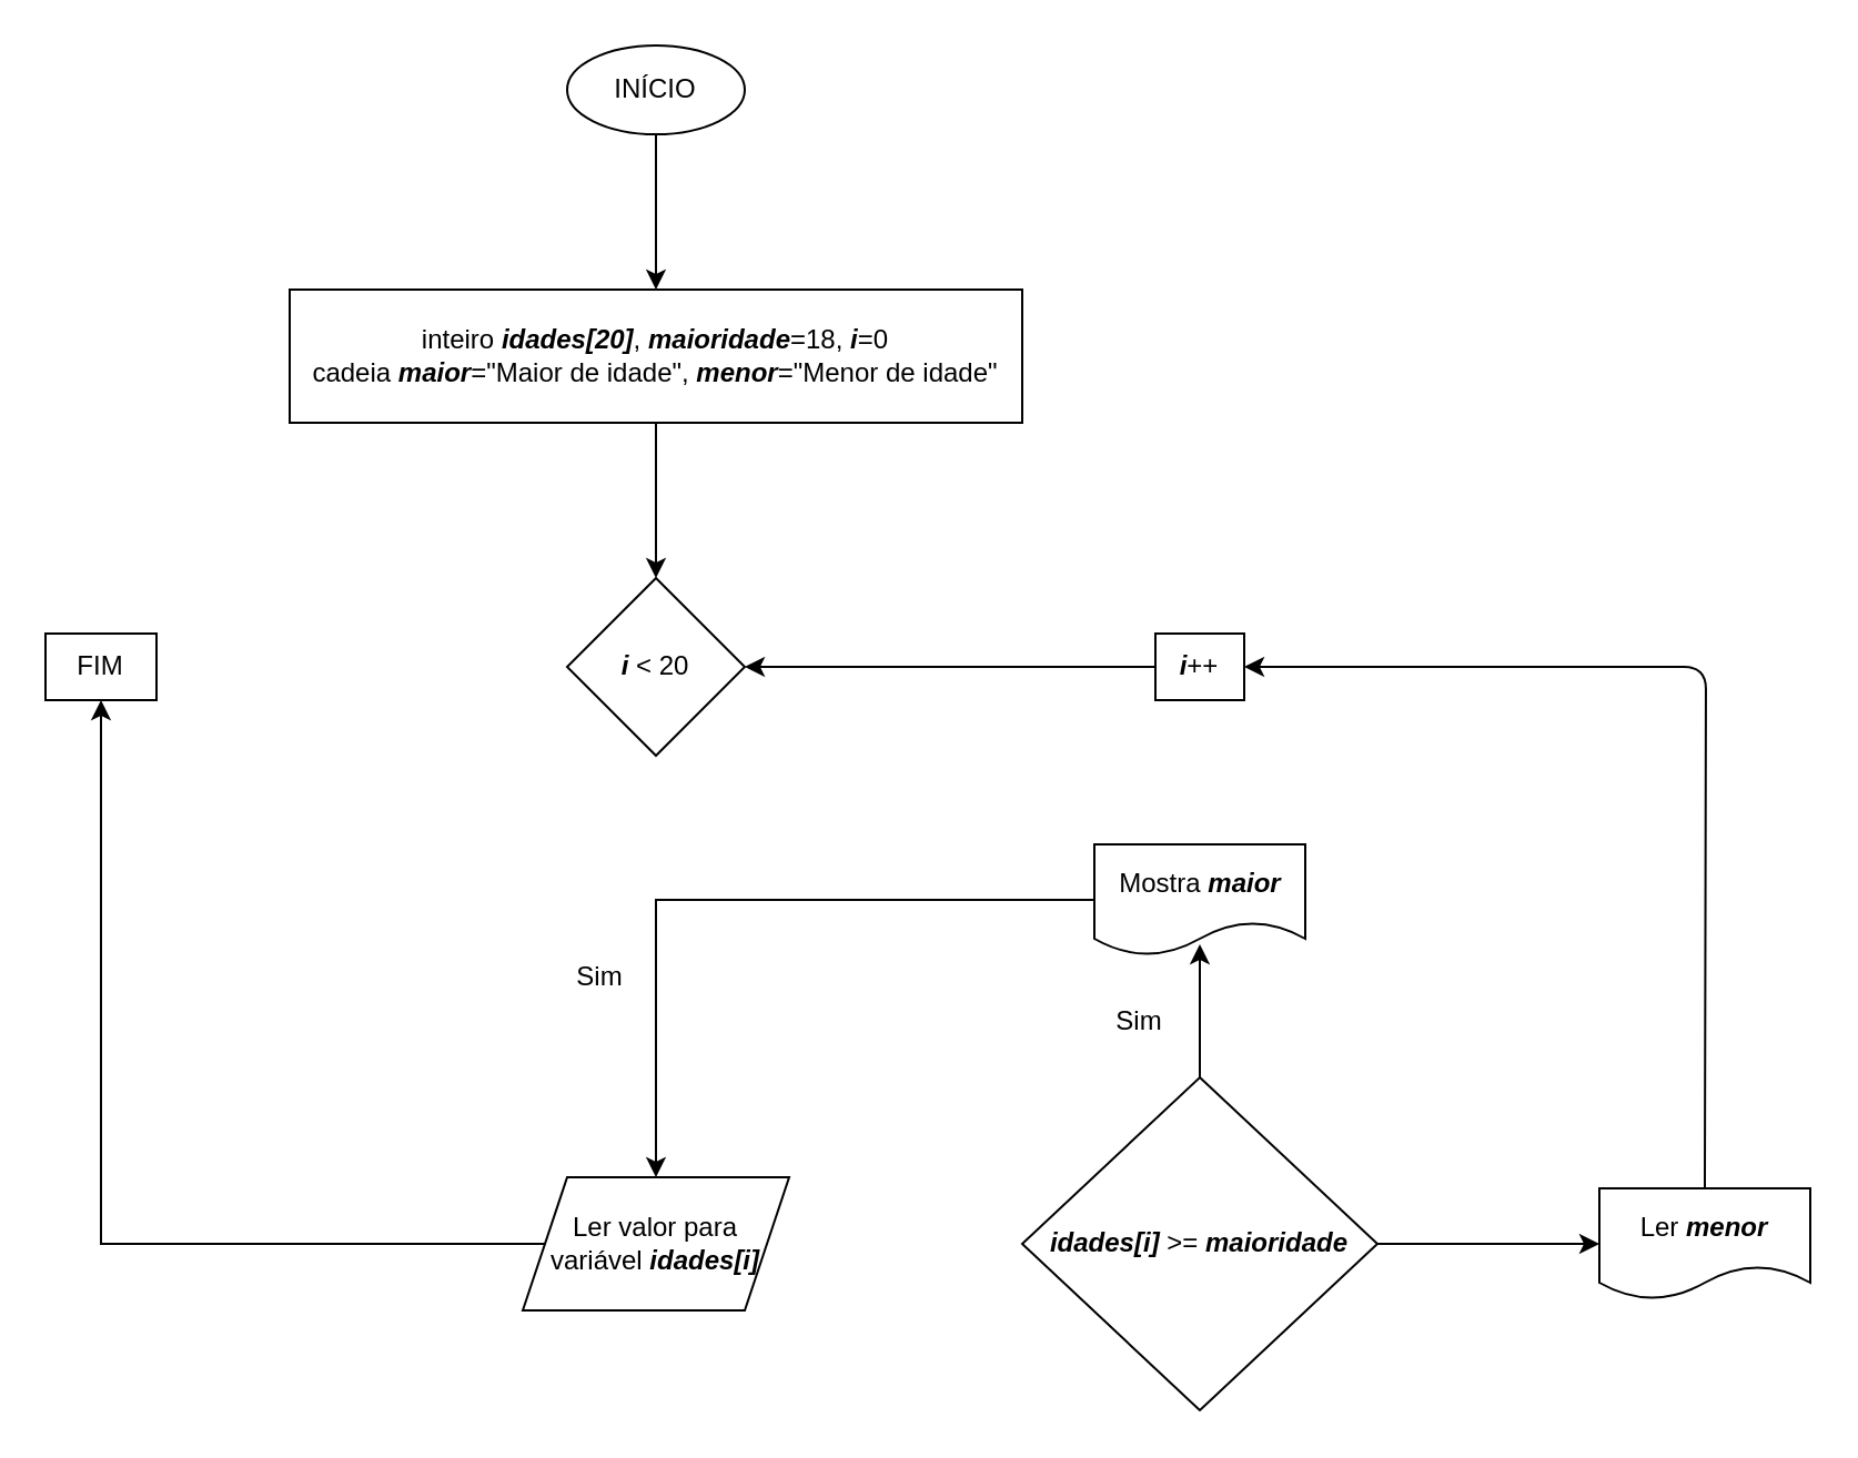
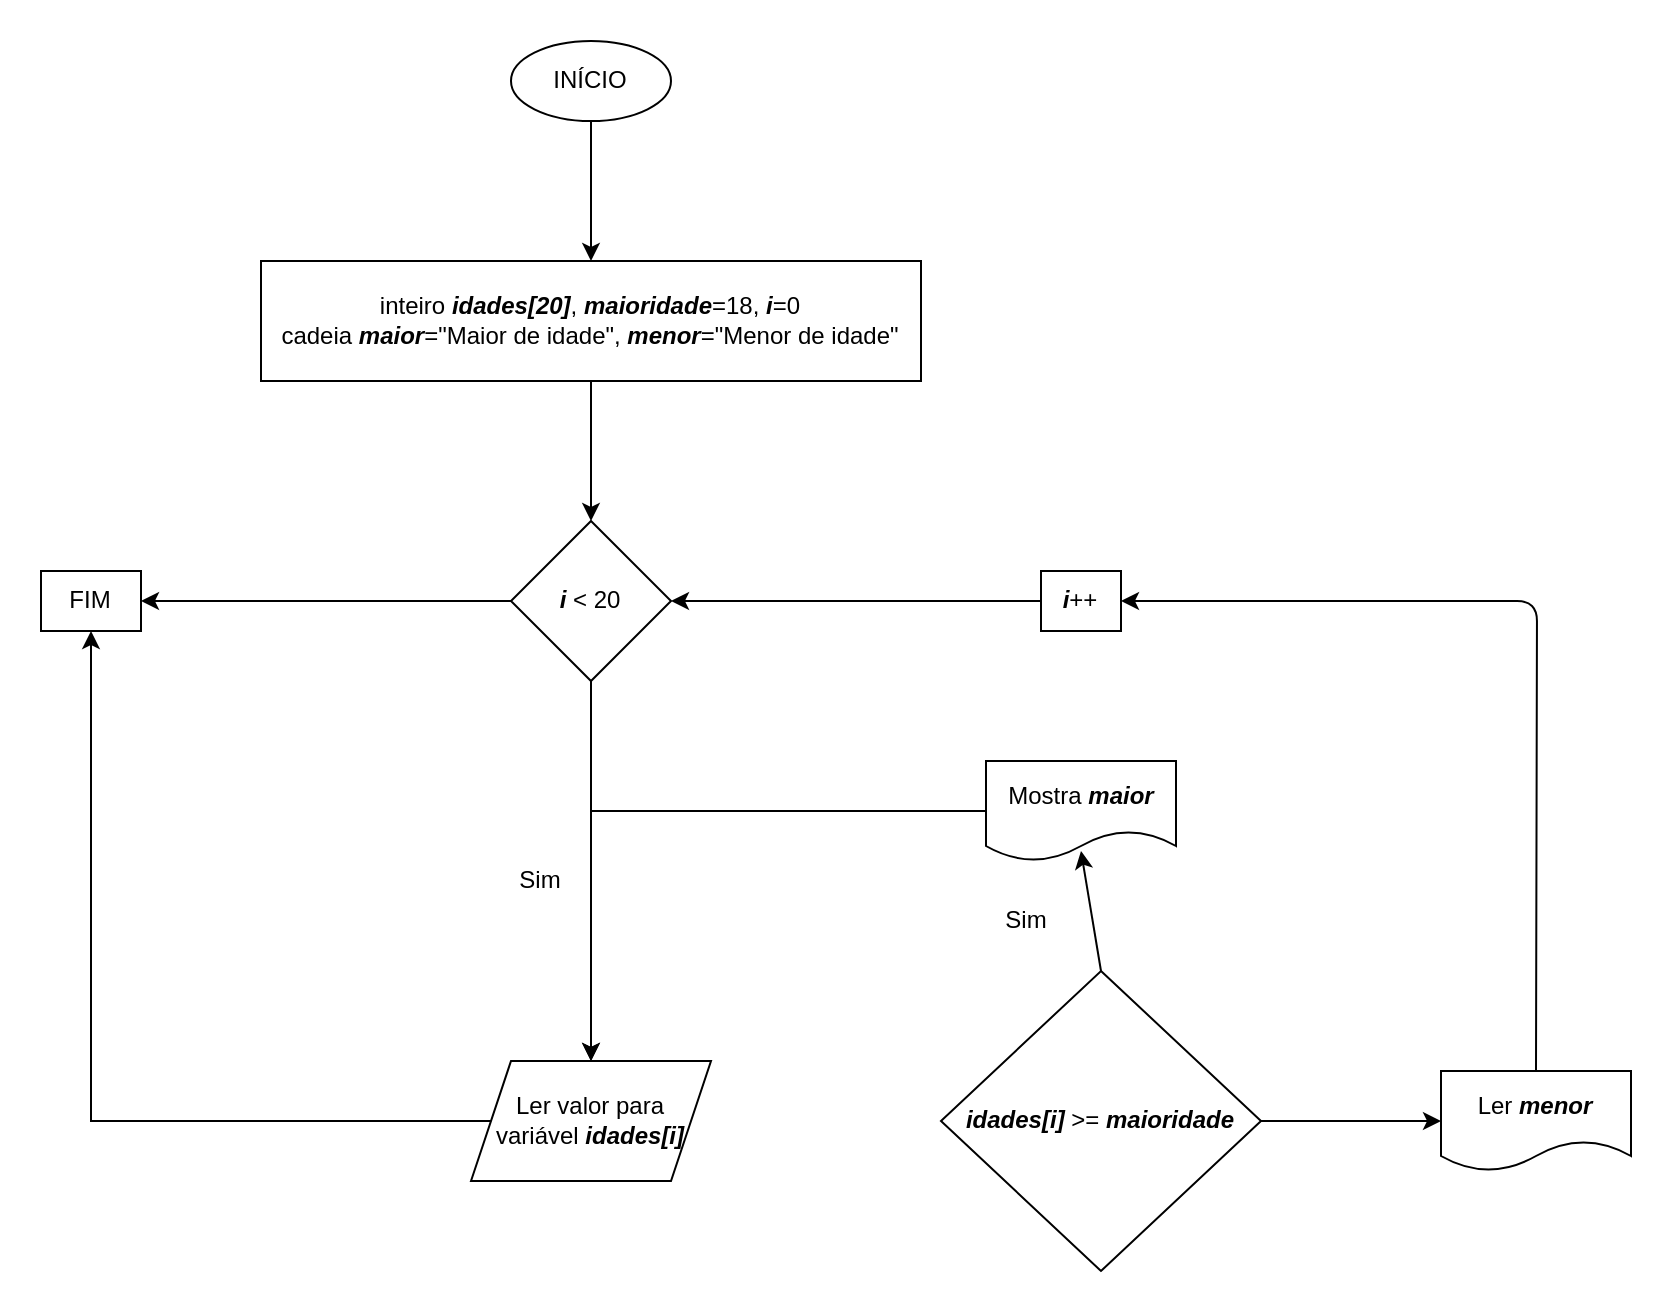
  <mxCell id="0" />
  <mxCell id="1" parent="0" />
  <mxCell id="2" value="" style="edgeStyle=orthogonalEdgeStyle;rounded=0;orthogonalLoop=1;jettySize=auto;html=1;" edge="1" parent="1" source="3" target="5"><mxGeometry relative="1" as="geometry" /></mxCell>
  <mxCell id="3" value="INÍCIO" style="ellipse;whiteSpace=wrap;html=1;" vertex="1" parent="1"><mxGeometry x="255" y="20" width="80" height="40" as="geometry" /></mxCell>
  <mxCell id="4" value="" style="edgeStyle=orthogonalEdgeStyle;rounded=0;orthogonalLoop=1;jettySize=auto;html=1;" edge="1" parent="1" source="5" target="7"><mxGeometry relative="1" as="geometry" /></mxCell>
  <mxCell id="5" value="inteiro &lt;b&gt;&lt;i&gt;idades[20]&lt;/i&gt;&lt;/b&gt;, &lt;i&gt;&lt;b&gt;maioridade&lt;/b&gt;&lt;/i&gt;=18, &lt;b&gt;&lt;i&gt;i&lt;/i&gt;&lt;/b&gt;=0&lt;br&gt;cadeia &lt;b&gt;&lt;i&gt;maior&lt;/i&gt;&lt;/b&gt;=&quot;Maior de idade&quot;, &lt;b&gt;&lt;i&gt;menor&lt;/i&gt;&lt;/b&gt;=&quot;Menor de idade&quot;" style="rounded=0;whiteSpace=wrap;html=1;" vertex="1" parent="1"><mxGeometry x="130" y="130" width="330" height="60" as="geometry" /></mxCell>
+ <mxCell id="6" value="" style="edgeStyle=orthogonalEdgeStyle;rounded=0;orthogonalLoop=1;jettySize=auto;html=1;" edge="1" parent="1" source="7" target="9"><mxGeometry relative="1" as="geometry" /></mxCell>
  <mxCell id="7" value="&lt;b&gt;&lt;i&gt;i&lt;/i&gt;&lt;/b&gt; &amp;lt; 20" style="rhombus;whiteSpace=wrap;html=1;" vertex="1" parent="1"><mxGeometry x="255" y="260" width="80" height="80" as="geometry" /></mxCell>
  <mxCell id="8" value="" style="edgeStyle=orthogonalEdgeStyle;rounded=0;orthogonalLoop=1;jettySize=auto;html=1;" edge="1" parent="1" source="9" target="21"><mxGeometry relative="1" as="geometry" /></mxCell>
  <mxCell id="9" value="Ler valor para variável &lt;b&gt;&lt;i&gt;idades[i]&lt;/i&gt;&lt;/b&gt;" style="shape=parallelogram;perimeter=parallelogramPerimeter;whiteSpace=wrap;html=1;fixedSize=1;" vertex="1" parent="1"><mxGeometry x="235" y="530" width="120" height="60" as="geometry" /></mxCell>
  <mxCell id="10" value="" style="edgeStyle=orthogonalEdgeStyle;rounded=0;orthogonalLoop=1;jettySize=auto;html=1;" edge="1" parent="1" source="11" target="15"><mxGeometry relative="1" as="geometry" /></mxCell>
- <mxCell id="11" value="&lt;b&gt;&lt;i&gt;idades[i]&lt;/i&gt;&lt;/b&gt; &amp;gt;= &lt;b&gt;&lt;i&gt;maioridade&lt;/i&gt;&lt;/b&gt;" style="rhombus;whiteSpace=wrap;html=1;" vertex="1" parent="1"><mxGeometry x="460" y="485" width="160" height="150" as="geometry" /></mxCell>
+ <mxCell id="11" value="&lt;b&gt;&lt;i&gt;idades[i]&lt;/i&gt;&lt;/b&gt; &amp;gt;= &lt;b&gt;&lt;i&gt;maioridade&lt;/i&gt;&lt;/b&gt;" style="rhombus;whiteSpace=wrap;html=1;" vertex="1" parent="1"><mxGeometry x="470" y="485" width="160" height="150" as="geometry" /></mxCell>
  <mxCell id="12" value="&lt;b&gt;&lt;i&gt;i&lt;/i&gt;&lt;/b&gt;++" style="rounded=0;whiteSpace=wrap;html=1;" vertex="1" parent="1"><mxGeometry x="520" y="285" width="40" height="30" as="geometry" /></mxCell>
  <mxCell id="13" value="" style="edgeStyle=orthogonalEdgeStyle;rounded=0;orthogonalLoop=1;jettySize=auto;html=1;" edge="1" parent="1" source="14" target="9"><mxGeometry relative="1" as="geometry" /></mxCell>
  <mxCell id="14" value="Mostra &lt;b&gt;&lt;i&gt;maior&lt;/i&gt;&lt;/b&gt;" style="shape=document;whiteSpace=wrap;html=1;boundedLbl=1;" vertex="1" parent="1"><mxGeometry x="492.5" y="380" width="95" height="50" as="geometry" /></mxCell>
  <mxCell id="15" value="Ler &lt;b&gt;&lt;i&gt;menor&lt;/i&gt;&lt;/b&gt;" style="shape=document;whiteSpace=wrap;html=1;boundedLbl=1;" vertex="1" parent="1"><mxGeometry x="720" y="535" width="95" height="50" as="geometry" /></mxCell>
  <mxCell id="16" value="" style="endArrow=classic;html=1;exitX=0.5;exitY=0;exitDx=0;exitDy=0;entryX=0.5;entryY=0.9;entryDx=0;entryDy=0;entryPerimeter=0;" edge="1" parent="1" source="11" target="14"><mxGeometry width="50" height="50" relative="1" as="geometry"><mxPoint x="570" y="460" as="sourcePoint" /><mxPoint x="620" y="410" as="targetPoint" /></mxGeometry></mxCell>
  <mxCell id="17" value="" style="endArrow=classic;html=1;entryX=1;entryY=0.5;entryDx=0;entryDy=0;exitX=0;exitY=0.5;exitDx=0;exitDy=0;" edge="1" parent="1" source="12" target="7"><mxGeometry width="50" height="50" relative="1" as="geometry"><mxPoint x="570" y="460" as="sourcePoint" /><mxPoint x="620" y="410" as="targetPoint" /></mxGeometry></mxCell>
  <mxCell id="18" value="" style="endArrow=classic;html=1;entryX=1;entryY=0.5;entryDx=0;entryDy=0;exitX=0.5;exitY=0;exitDx=0;exitDy=0;" edge="1" parent="1" source="15" target="12"><mxGeometry width="50" height="50" relative="1" as="geometry"><mxPoint x="570" y="460" as="sourcePoint" /><mxPoint x="620" y="410" as="targetPoint" /><Array as="points"><mxPoint x="768" y="300" /></Array></mxGeometry></mxCell>
  <mxCell id="19" value="Sim" style="text;html=1;strokeColor=none;fillColor=none;align=center;verticalAlign=middle;whiteSpace=wrap;rounded=0;" vertex="1" parent="1"><mxGeometry x="492.5" y="450" width="40" height="20" as="geometry" /></mxCell>
  <mxCell id="20" value="Sim" style="text;html=1;strokeColor=none;fillColor=none;align=center;verticalAlign=middle;whiteSpace=wrap;rounded=0;" vertex="1" parent="1"><mxGeometry x="250" y="430" width="40" height="20" as="geometry" /></mxCell>
  <mxCell id="21" value="FIM" style="whiteSpace=wrap;html=1;rounded=0;" vertex="1" parent="1"><mxGeometry x="20" y="285" width="50" height="30" as="geometry" /></mxCell>
+ <mxCell id="22" value="" style="endArrow=classic;html=1;exitX=0;exitY=0.5;exitDx=0;exitDy=0;entryX=1;entryY=0.5;entryDx=0;entryDy=0;" edge="1" parent="1" source="7" target="21"><mxGeometry width="50" height="50" relative="1" as="geometry"><mxPoint x="140" y="460" as="sourcePoint" /><mxPoint x="190" y="410" as="targetPoint" /></mxGeometry></mxCell>
